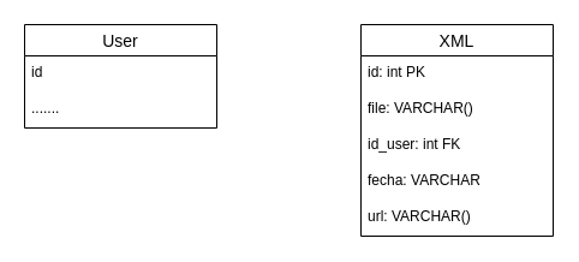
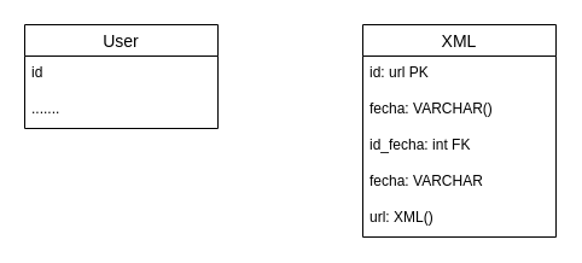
  <mxCell id="0" />
  <mxCell id="1" parent="0" />
  <mxCell id="2" value="User" style="swimlane;fontStyle=0;childLayout=stackLayout;horizontal=1;startSize=26;horizontalStack=0;resizeParent=1;resizeParentMax=0;resizeLast=0;collapsible=1;marginBottom=0;align=center;fontSize=14;" parent="1" vertex="1"><mxGeometry x="20" y="20" width="160" height="86" as="geometry" /></mxCell>
  <mxCell id="3" value="id" style="text;strokeColor=none;fillColor=none;spacingLeft=4;spacingRight=4;overflow=hidden;rotatable=0;points=[[0,0.5],[1,0.5]];portConstraint=eastwest;fontSize=12;" vertex="1" parent="2"><mxGeometry y="26" width="160" height="30" as="geometry" /></mxCell>
  <mxCell id="4" value="......." style="text;strokeColor=none;fillColor=none;spacingLeft=4;spacingRight=4;overflow=hidden;rotatable=0;points=[[0,0.5],[1,0.5]];portConstraint=eastwest;fontSize=12;" parent="2" vertex="1"><mxGeometry y="56" width="160" height="30" as="geometry" /></mxCell>
  <mxCell id="5" value="XML" style="swimlane;fontStyle=0;childLayout=stackLayout;horizontal=1;startSize=26;horizontalStack=0;resizeParent=1;resizeParentMax=0;resizeLast=0;collapsible=1;marginBottom=0;align=center;fontSize=14;" vertex="1" parent="1"><mxGeometry x="300" y="20" width="160" height="176" as="geometry" /></mxCell>
- <mxCell id="6" value="id: int PK" style="text;strokeColor=none;fillColor=none;spacingLeft=4;spacingRight=4;overflow=hidden;rotatable=0;points=[[0,0.5],[1,0.5]];portConstraint=eastwest;fontSize=12;" vertex="1" parent="5"><mxGeometry y="26" width="160" height="30" as="geometry" /></mxCell>
- <mxCell id="7" value="file: VARCHAR()" style="text;strokeColor=none;fillColor=none;spacingLeft=4;spacingRight=4;overflow=hidden;rotatable=0;points=[[0,0.5],[1,0.5]];portConstraint=eastwest;fontSize=12;" vertex="1" parent="5"><mxGeometry y="56" width="160" height="30" as="geometry" /></mxCell>
- <mxCell id="8" value="id_user: int FK" style="text;strokeColor=none;fillColor=none;spacingLeft=4;spacingRight=4;overflow=hidden;rotatable=0;points=[[0,0.5],[1,0.5]];portConstraint=eastwest;fontSize=12;" vertex="1" parent="5"><mxGeometry y="86" width="160" height="30" as="geometry" /></mxCell>
+ <mxCell id="6" value="id: url PK" style="text;strokeColor=none;fillColor=none;spacingLeft=4;spacingRight=4;overflow=hidden;rotatable=0;points=[[0,0.5],[1,0.5]];portConstraint=eastwest;fontSize=12;" vertex="1" parent="5"><mxGeometry y="26" width="160" height="30" as="geometry" /></mxCell>
+ <mxCell id="7" value="fecha: VARCHAR()" style="text;strokeColor=none;fillColor=none;spacingLeft=4;spacingRight=4;overflow=hidden;rotatable=0;points=[[0,0.5],[1,0.5]];portConstraint=eastwest;fontSize=12;" vertex="1" parent="5"><mxGeometry y="56" width="160" height="30" as="geometry" /></mxCell>
+ <mxCell id="8" value="id_fecha: int FK" style="text;strokeColor=none;fillColor=none;spacingLeft=4;spacingRight=4;overflow=hidden;rotatable=0;points=[[0,0.5],[1,0.5]];portConstraint=eastwest;fontSize=12;" vertex="1" parent="5"><mxGeometry y="86" width="160" height="30" as="geometry" /></mxCell>
  <mxCell id="9" value="fecha: VARCHAR" style="text;strokeColor=none;fillColor=none;spacingLeft=4;spacingRight=4;overflow=hidden;rotatable=0;points=[[0,0.5],[1,0.5]];portConstraint=eastwest;fontSize=12;" vertex="1" parent="5"><mxGeometry y="116" width="160" height="30" as="geometry" /></mxCell>
- <mxCell id="10" value="url: VARCHAR()" style="text;strokeColor=none;fillColor=none;spacingLeft=4;spacingRight=4;overflow=hidden;rotatable=0;points=[[0,0.5],[1,0.5]];portConstraint=eastwest;fontSize=12;" vertex="1" parent="5"><mxGeometry y="146" width="160" height="30" as="geometry" /></mxCell>
+ <mxCell id="10" value="url: XML()" style="text;strokeColor=none;fillColor=none;spacingLeft=4;spacingRight=4;overflow=hidden;rotatable=0;points=[[0,0.5],[1,0.5]];portConstraint=eastwest;fontSize=12;" vertex="1" parent="5"><mxGeometry y="146" width="160" height="30" as="geometry" /></mxCell>
